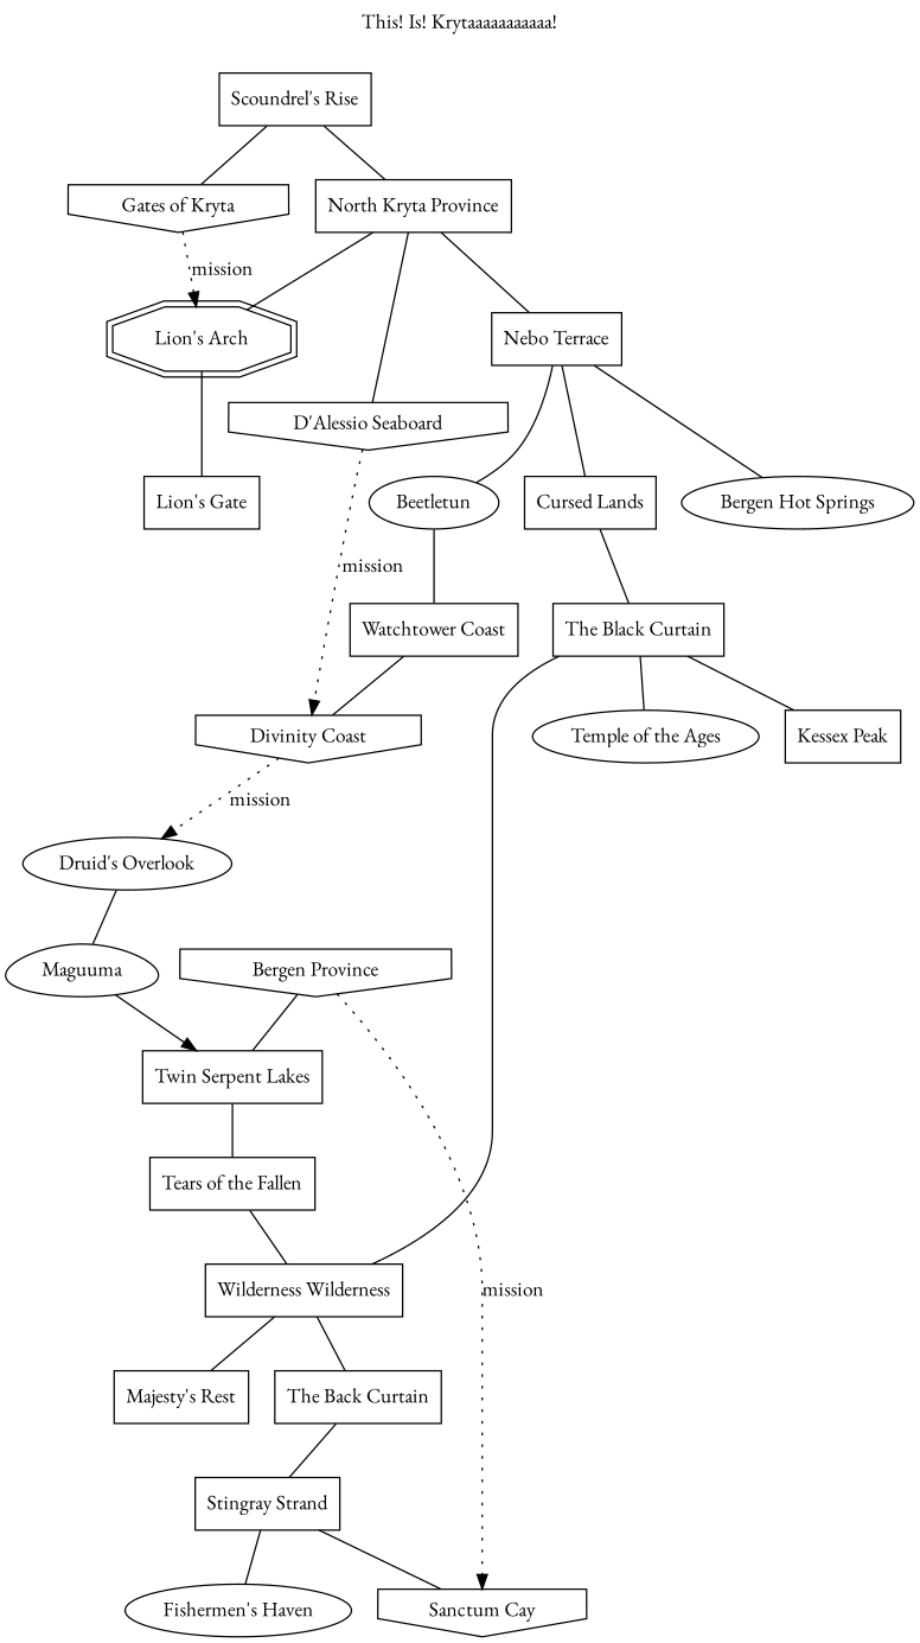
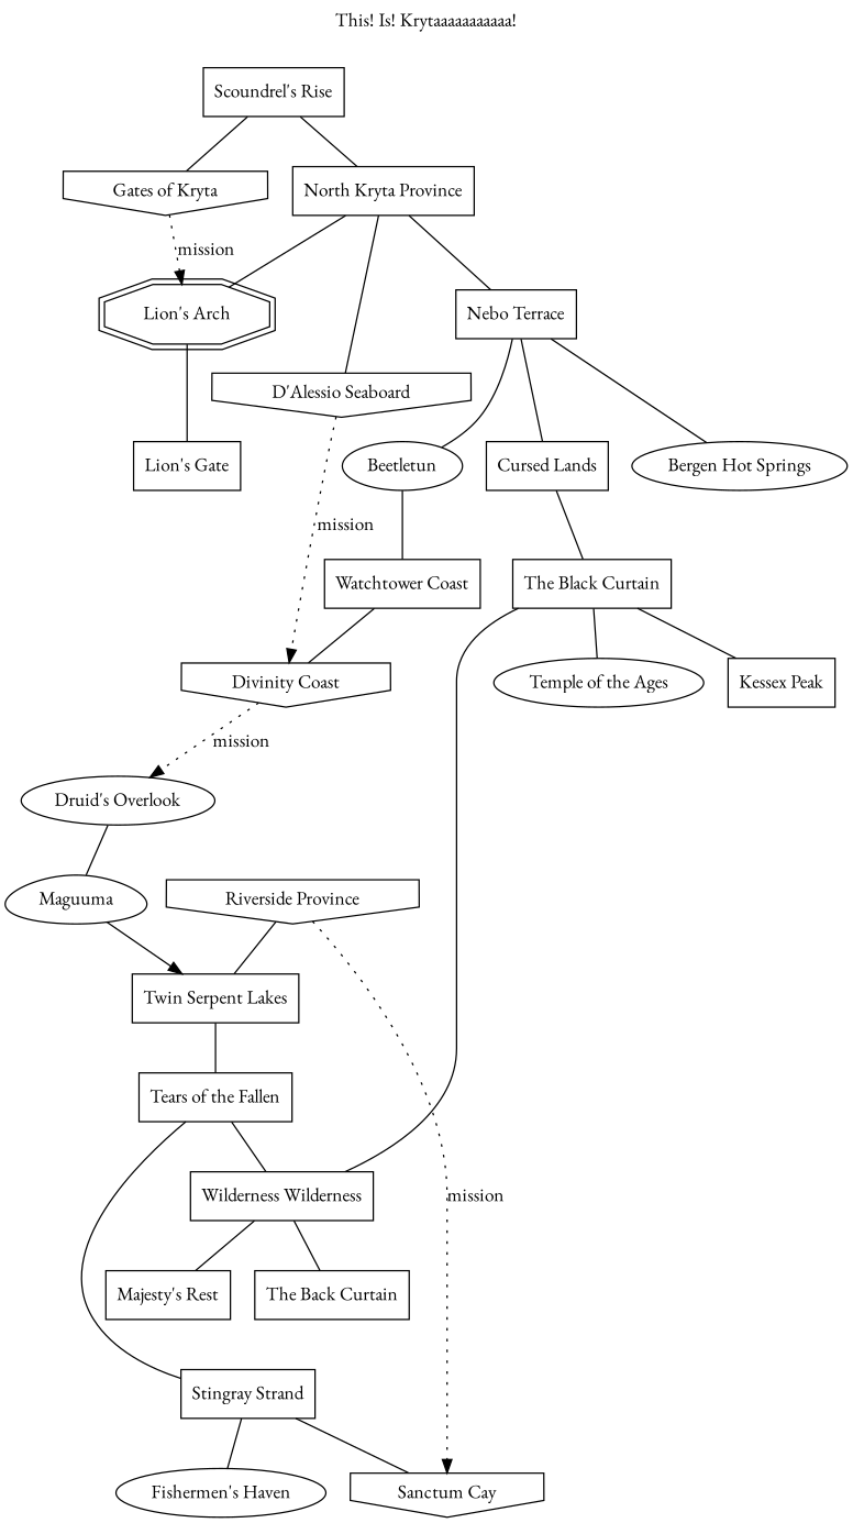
  graph {
    fontname="EB Garamond"
    label="This! Is! Krytaaaaaaaaaaa!"
    labelloc=t
    node [fontname="EB Garamond" shape=rectangle]
    edge [fontname="EB Garamond"]
    "Lion's Arch" [shape=doubleoctagon]
    "Lion's Gate"
    Beetletun [shape=""]
    "Watchtower Coast"
    "Divinity Coast" [shape=invhouse]
    "Bergen Hot Springs" [shape=""]
    "Fishermen's Haven" [shape=""]
    "Temple of the Ages" [shape=""]
    "Druid's Overlook" [shape=""]
    Maguuma [shape=egg]
    "Twin Serpent Lakes"
-   "Riverside Province" [shape=invhouse label="Bergen Province"]
+   "Riverside Province" [shape=invhouse]
    "Sanctum Cay" [shape=invhouse]
    "D'Alessio Seaboard" [shape=invhouse]
    "Gates of Kryta" [shape=invhouse]
    "Tears of the Fallen"
    "Cursed Lands"
    "The Black Curtain"
    n19 [label="Wilderness Wilderness"]
    "Kessex Peak"
    "Nebo Terrace"
    "North Kryta Province"
    "Scoundrel's Rise"
    "Stingray Strand"
    "Majesty's Rest"
    "The Back Curtain"
    "Lion's Arch" -- "Lion's Gate"
    Beetletun -- "Watchtower Coast"
    "Watchtower Coast" -- "Divinity Coast"
    "Divinity Coast" -- "Druid's Overlook" [dir=forward label=mission style=dotted]
    "Druid's Overlook" -- Maguuma
    Maguuma -- "Twin Serpent Lakes" [dir=forward]
    "Twin Serpent Lakes" -- "Tears of the Fallen"
    "Riverside Province" -- "Twin Serpent Lakes"
    "Riverside Province" -- "Sanctum Cay" [dir=forward label=mission style=dotted]
    "D'Alessio Seaboard" -- "Divinity Coast" [dir=forward label=mission style=dotted]
    "Gates of Kryta" -- "Lion's Arch" [dir=forward label=mission style=dotted]
    "Tears of the Fallen" -- n19
-   "The Back Curtain" -- "Stingray Strand"
+   "Tears of the Fallen" -- "Stingray Strand"
    "Cursed Lands" -- "The Black Curtain"
    "The Black Curtain" -- "Temple of the Ages"
    "The Black Curtain" -- n19
    "The Black Curtain" -- "Kessex Peak"
    n19 -- "Majesty's Rest"
    n19 -- "The Back Curtain"
    "Nebo Terrace" -- Beetletun
    "Nebo Terrace" -- "Bergen Hot Springs"
    "Nebo Terrace" -- "Cursed Lands"
    "North Kryta Province" -- "Lion's Arch"
    "North Kryta Province" -- "D'Alessio Seaboard"
    "North Kryta Province" -- "Nebo Terrace"
    "Scoundrel's Rise" -- "Gates of Kryta"
    "Scoundrel's Rise" -- "North Kryta Province"
    "Stingray Strand" -- "Fishermen's Haven"
    "Stingray Strand" -- "Sanctum Cay"
  }
